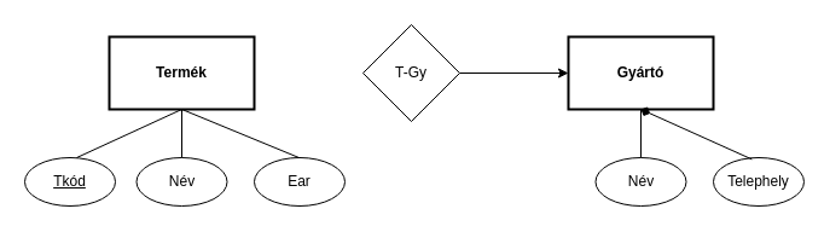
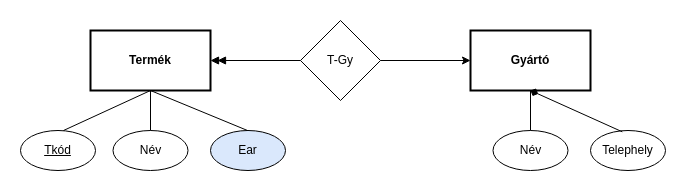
  <mxCell id="0" />
  <mxCell id="1" parent="0" />
  <mxCell id="2" value="&lt;b&gt;Termék&lt;/b&gt;" style="rounded=0;whiteSpace=wrap;html=1;strokeWidth=2;" parent="1" vertex="1"><mxGeometry x="90" y="30" width="120" height="60" as="geometry" /></mxCell>
  <mxCell id="3" value="&lt;b&gt;Gyártó&lt;/b&gt;" style="rounded=0;whiteSpace=wrap;html=1;strokeWidth=2;" parent="1" vertex="1"><mxGeometry x="470" y="30" width="120" height="60" as="geometry" /></mxCell>
  <mxCell id="4" value="&lt;u&gt;Tkód&lt;/u&gt;" style="ellipse;whiteSpace=wrap;html=1;" parent="1" vertex="1"><mxGeometry y="130" width="75" height="40" as="geometry" x="20" /></mxCell>
  <mxCell id="5" value="Név" style="ellipse;whiteSpace=wrap;html=1;" parent="1" vertex="1"><mxGeometry x="112.5" y="130" width="75" height="40" as="geometry" /></mxCell>
- <mxCell id="6" value="Ear" style="ellipse;whiteSpace=wrap;html=1;" parent="1" vertex="1"><mxGeometry x="210" y="130" width="75" height="40" as="geometry" /></mxCell>
+ <mxCell id="6" value="Ear" style="ellipse;whiteSpace=wrap;html=1;fillColor=#dae8fc;" parent="1" vertex="1"><mxGeometry x="210" y="130" width="75" height="40" as="geometry" /></mxCell>
  <mxCell id="7" value="" style="group" parent="1" vertex="1" connectable="0"><mxGeometry x="370" y="130" width="265" height="40" as="geometry" /></mxCell>
  <mxCell id="8" value="Név" style="ellipse;whiteSpace=wrap;html=1;" parent="7" vertex="1"><mxGeometry x="122.5" width="75" height="40" as="geometry" /></mxCell>
  <mxCell id="9" value="Telephely" style="ellipse;whiteSpace=wrap;html=1;" parent="7" vertex="1"><mxGeometry x="220" width="75" height="40" as="geometry" /></mxCell>
  <mxCell id="10" value="" style="endArrow=none;html=1;rounded=0;entryX=0.5;entryY=1;entryDx=0;entryDy=0;" parent="1" target="2" edge="1"><mxGeometry width="50" height="50" relative="1" as="geometry"><mxPoint x="63" y="130" as="sourcePoint" /><mxPoint x="112.5" y="90" as="targetPoint" /></mxGeometry></mxCell>
  <mxCell id="11" value="" style="endArrow=none;html=1;rounded=0;entryX=0.5;entryY=1;entryDx=0;entryDy=0;exitX=0.5;exitY=0;exitDx=0;exitDy=0;" parent="1" source="5" target="2" edge="1"><mxGeometry width="50" height="50" relative="1" as="geometry"><mxPoint x="125" y="140" as="sourcePoint" /><mxPoint x="175" y="90" as="targetPoint" /></mxGeometry></mxCell>
  <mxCell id="12" value="" style="endArrow=none;html=1;rounded=0;entryX=0.5;entryY=1;entryDx=0;entryDy=0;exitX=0.5;exitY=0;exitDx=0;exitDy=0;" parent="1" source="8" target="3" edge="1"><mxGeometry width="50" height="50" relative="1" as="geometry"><mxPoint x="472" y="130" as="sourcePoint" /><mxPoint x="472" y="90" as="targetPoint" /></mxGeometry></mxCell>
  <mxCell id="13" value="" style="endArrow=diamond;html=1;rounded=0;entryX=0.5;entryY=1;entryDx=0;entryDy=0;exitX=0.424;exitY=0.033;exitDx=0;exitDy=0;exitPerimeter=0;" parent="1" source="9" target="3" edge="1"><mxGeometry width="50" height="50" relative="1" as="geometry"><mxPoint x="570" y="130" as="sourcePoint" /><mxPoint x="570" y="90" as="targetPoint" /></mxGeometry></mxCell>
  <mxCell id="14" value="" style="endArrow=none;html=1;rounded=0;entryX=0.5;entryY=1;entryDx=0;entryDy=0;exitX=0.5;exitY=0;exitDx=0;exitDy=0;" parent="1" edge="1"><mxGeometry width="50" height="50" relative="1" as="geometry"><mxPoint x="247" y="130" as="sourcePoint" /><mxPoint x="150" y="90" as="targetPoint" /></mxGeometry></mxCell>
  <mxCell id="15" value="T-Gy" style="rhombus;whiteSpace=wrap;html=1;strokeWidth=1;" parent="1" vertex="1"><mxGeometry x="300" y="20" width="80" height="80" as="geometry" /></mxCell>
+ <mxCell id="16" value="" style="endArrow=none;html=1;rounded=0;exitX=1;exitY=0.5;exitDx=0;exitDy=0;entryX=0;entryY=0.5;entryDx=0;entryDy=0;startArrow=doubleBlock;startFill=1;" parent="1" source="2" target="15" edge="1"><mxGeometry width="50" height="50" relative="1" as="geometry"><mxPoint x="250" y="100" as="sourcePoint" /><mxPoint x="300" y="50" as="targetPoint" /></mxGeometry></mxCell>
  <mxCell id="17" value="" style="endArrow=classic;html=1;rounded=0;entryX=0;entryY=0.5;entryDx=0;entryDy=0;endFill=1;" parent="1" target="3" edge="1"><mxGeometry width="50" height="50" relative="1" as="geometry"><mxPoint x="380" y="60" as="sourcePoint" /><mxPoint x="412.5" y="59.5" as="targetPoint" /></mxGeometry></mxCell>
